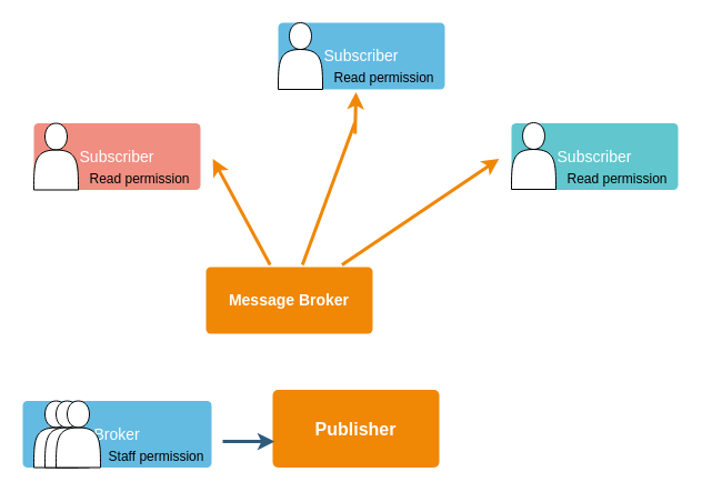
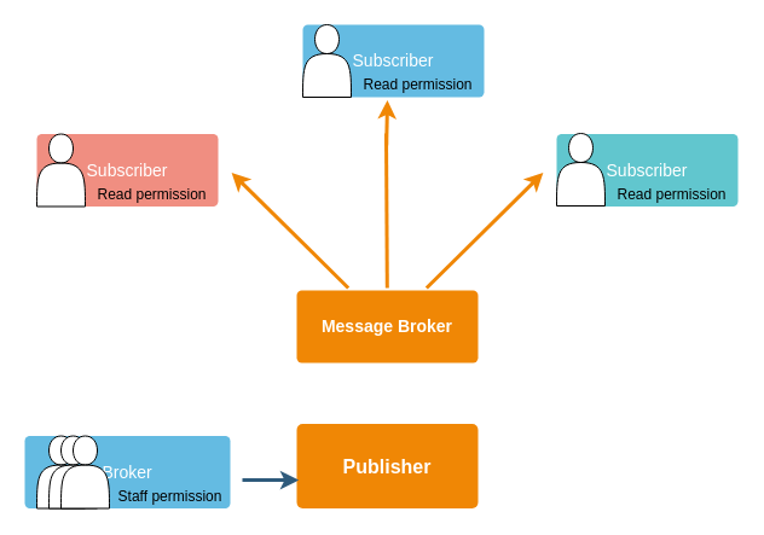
  <mxCell id="0" />
  <mxCell id="1" parent="0" />
  <mxCell id="2" value="Broker" style="rounded=1;whiteSpace=wrap;html=1;shadow=0;labelBackgroundColor=none;strokeColor=none;strokeWidth=3;fillColor=#64bbe2;fontFamily=Helvetica;fontSize=14;fontColor=#FFFFFF;align=center;spacing=5;arcSize=7;perimeterSpacing=2;" vertex="1" parent="1"><mxGeometry x="20" y="360.5" width="170" height="60" as="geometry" /></mxCell>
  <mxCell id="3" value="Publisher" style="rounded=1;whiteSpace=wrap;html=1;shadow=0;labelBackgroundColor=none;strokeColor=none;strokeWidth=3;fillColor=#f08705;fontFamily=Helvetica;fontSize=16;fontColor=#FFFFFF;align=center;fontStyle=1;spacing=5;arcSize=7;perimeterSpacing=2;" parent="1" vertex="1"><mxGeometry x="245" y="350.5" width="150" height="70" as="geometry" /></mxCell>
- <mxCell id="4" value="Message Broker" style="rounded=1;whiteSpace=wrap;html=1;shadow=0;labelBackgroundColor=none;strokeColor=none;strokeWidth=3;fillColor=#F08705;fontFamily=Helvetica;fontSize=14;fontColor=#FFFFFF;align=center;spacing=5;fontStyle=1;arcSize=7;perimeterSpacing=2;" parent="1" vertex="1"><mxGeometry x="185" y="240" width="150" height="60" as="geometry" /></mxCell>
+ <mxCell id="4" value="Message Broker" style="rounded=1;whiteSpace=wrap;html=1;shadow=0;labelBackgroundColor=none;strokeColor=none;strokeWidth=3;fillColor=#F08705;fontFamily=Helvetica;fontSize=14;fontColor=#FFFFFF;align=center;spacing=5;fontStyle=1;arcSize=7;perimeterSpacing=2;" parent="1" vertex="1"><mxGeometry x="245" y="240" width="150" height="60" as="geometry" /></mxCell>
  <mxCell id="5" value="" style="edgeStyle=none;rounded=0;jumpStyle=none;html=1;shadow=0;labelBackgroundColor=none;startArrow=none;startFill=0;endArrow=classic;endFill=1;jettySize=auto;orthogonalLoop=1;strokeColor=#F08705;strokeWidth=3;fontFamily=Helvetica;fontSize=14;fontColor=#FFFFFF;spacing=5;" parent="1" source="4" edge="1"><mxGeometry relative="1" as="geometry"><mxPoint x="448.889" y="142.5" as="targetPoint" /></mxGeometry></mxCell>
  <mxCell id="6" value="" style="edgeStyle=none;rounded=0;jumpStyle=none;html=1;shadow=0;labelBackgroundColor=none;startArrow=none;startFill=0;endArrow=classic;endFill=1;jettySize=auto;orthogonalLoop=1;strokeColor=#F08705;strokeWidth=3;fontFamily=Helvetica;fontSize=14;fontColor=#FFFFFF;spacing=5;" parent="1" edge="1"><mxGeometry relative="1" as="geometry"><mxPoint x="319.211" y="120" as="sourcePoint" /><mxPoint x="320" y="82.5" as="targetPoint" /></mxGeometry></mxCell>
  <mxCell id="7" value="" style="edgeStyle=none;rounded=0;jumpStyle=none;html=1;shadow=0;labelBackgroundColor=none;startArrow=none;startFill=0;endArrow=classic;endFill=1;jettySize=auto;orthogonalLoop=1;strokeColor=#F08705;strokeWidth=3;fontFamily=Helvetica;fontSize=14;fontColor=#FFFFFF;spacing=5;" parent="1" source="4" edge="1"><mxGeometry relative="1" as="geometry"><mxPoint x="191.111" y="142.5" as="targetPoint" /></mxGeometry></mxCell>
  <mxCell id="8" value="Subscriber" style="rounded=1;whiteSpace=wrap;html=1;shadow=0;labelBackgroundColor=none;strokeColor=none;strokeWidth=3;fillColor=#61c6ce;fontFamily=Helvetica;fontSize=14;fontColor=#FFFFFF;align=center;spacing=5;fontStyle=0;arcSize=7;perimeterSpacing=2;" vertex="1" parent="1"><mxGeometry x="460" y="110.5" width="150" height="60" as="geometry" /></mxCell>
  <mxCell id="9" value="Subscriber" style="rounded=1;whiteSpace=wrap;html=1;shadow=0;labelBackgroundColor=none;strokeColor=none;strokeWidth=3;fillColor=#64bbe2;fontFamily=Helvetica;fontSize=14;fontColor=#FFFFFF;align=center;spacing=5;arcSize=7;perimeterSpacing=2;" vertex="1" parent="1"><mxGeometry x="250" y="20" width="150" height="60" as="geometry" /></mxCell>
  <mxCell id="10" value="Subscriber" style="rounded=1;whiteSpace=wrap;html=1;shadow=0;labelBackgroundColor=none;strokeColor=none;strokeWidth=3;fillColor=#f08e81;fontFamily=Helvetica;fontSize=14;fontColor=#FFFFFF;align=center;spacing=5;fontStyle=0;arcSize=7;perimeterSpacing=2;" vertex="1" parent="1"><mxGeometry x="30" y="110.5" width="150" height="60" as="geometry" /></mxCell>
  <mxCell id="11" value="" style="shape=actor;whiteSpace=wrap;html=1;hachureGap=4;" vertex="1" parent="1"><mxGeometry x="30" y="360.5" width="40" height="60" as="geometry" /></mxCell>
  <mxCell id="12" value="Staff permission" style="text;html=1;align=center;verticalAlign=middle;resizable=0;points=[];autosize=1;strokeColor=none;fillColor=none;hachureGap=4;" vertex="1" parent="1"><mxGeometry x="90" y="400.5" width="100" height="20" as="geometry" /></mxCell>
  <mxCell id="13" value="" style="edgeStyle=none;rounded=0;jumpStyle=none;html=1;shadow=0;labelBackgroundColor=none;startArrow=none;startFill=0;endArrow=none;endFill=1;jettySize=auto;orthogonalLoop=1;strokeColor=#F08705;strokeWidth=3;fontFamily=Helvetica;fontSize=14;fontColor=#FFFFFF;spacing=5;" edge="1" parent="1" source="4"><mxGeometry relative="1" as="geometry"><mxPoint x="320" y="168.5" as="sourcePoint" /><mxPoint x="319" y="110" as="targetPoint" /></mxGeometry></mxCell>
  <mxCell id="14" value="" style="shape=actor;whiteSpace=wrap;html=1;hachureGap=4;" vertex="1" parent="1"><mxGeometry x="40" y="360.5" width="40" height="60" as="geometry" /></mxCell>
  <mxCell id="15" value="" style="shape=actor;whiteSpace=wrap;html=1;hachureGap=4;" vertex="1" parent="1"><mxGeometry x="50" y="360.5" width="40" height="60" as="geometry" /></mxCell>
  <mxCell id="16" value="" style="shape=actor;whiteSpace=wrap;html=1;hachureGap=4;" vertex="1" parent="1"><mxGeometry x="30" y="110.5" width="40" height="60" as="geometry" /></mxCell>
  <mxCell id="17" value="" style="shape=actor;whiteSpace=wrap;html=1;hachureGap=4;" vertex="1" parent="1"><mxGeometry x="460" y="110" width="40" height="60" as="geometry" /></mxCell>
  <mxCell id="18" value="" style="shape=actor;whiteSpace=wrap;html=1;hachureGap=4;" vertex="1" parent="1"><mxGeometry x="250" y="20" width="40" height="60" as="geometry" /></mxCell>
  <mxCell id="19" value="Read permission" style="text;html=1;align=center;verticalAlign=middle;resizable=0;points=[];autosize=1;strokeColor=none;fillColor=none;hachureGap=4;" vertex="1" parent="1"><mxGeometry x="500" y="150.5" width="110" height="20" as="geometry" /></mxCell>
  <mxCell id="20" value="Read permission" style="text;html=1;align=center;verticalAlign=middle;resizable=0;points=[];autosize=1;strokeColor=none;fillColor=none;hachureGap=4;" vertex="1" parent="1"><mxGeometry x="290" y="60" width="110" height="20" as="geometry" /></mxCell>
  <mxCell id="21" value="Read permission" style="text;html=1;align=center;verticalAlign=middle;resizable=0;points=[];autosize=1;strokeColor=none;fillColor=none;hachureGap=4;" vertex="1" parent="1"><mxGeometry x="70" y="150.5" width="110" height="20" as="geometry" /></mxCell>
  <mxCell id="22" value="" style="edgeStyle=none;rounded=0;jumpStyle=none;html=1;shadow=0;labelBackgroundColor=none;startArrow=none;startFill=0;endArrow=classic;endFill=1;jettySize=auto;orthogonalLoop=1;strokeColor=#2F5B7C;strokeWidth=3;fontFamily=Helvetica;fontSize=16;fontColor=#23445D;spacing=5;entryX=0.024;entryY=0.657;entryDx=0;entryDy=0;entryPerimeter=0;" edge="1" parent="1" target="3"><mxGeometry relative="1" as="geometry"><mxPoint x="200" y="397" as="sourcePoint" /><mxPoint x="200" y="284.5" as="targetPoint" /></mxGeometry></mxCell>
